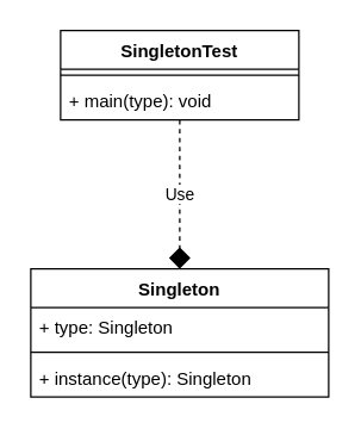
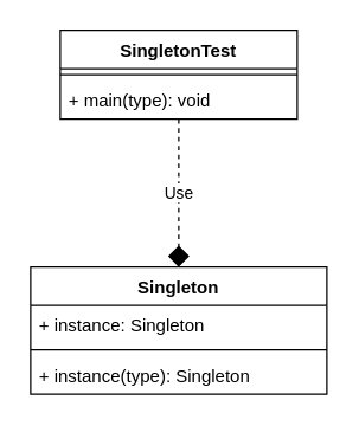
  <mxCell id="0" />
  <mxCell id="1" parent="0" />
  <mxCell id="2" value="Singleton" style="swimlane;fontStyle=1;align=center;verticalAlign=top;childLayout=stackLayout;horizontal=1;startSize=26;horizontalStack=0;resizeParent=1;resizeParentMax=0;resizeLast=0;collapsible=1;marginBottom=0;" vertex="1" parent="1"><mxGeometry x="20" y="180" width="200" height="86" as="geometry" /></mxCell>
- <mxCell id="3" value="+ type: Singleton" style="text;strokeColor=none;fillColor=none;align=left;verticalAlign=top;spacingLeft=4;spacingRight=4;overflow=hidden;rotatable=0;points=[[0,0.5],[1,0.5]];portConstraint=eastwest;" vertex="1" parent="2"><mxGeometry y="26" width="200" height="26" as="geometry" /></mxCell>
+ <mxCell id="3" value="+ instance: Singleton" style="text;strokeColor=none;fillColor=none;align=left;verticalAlign=top;spacingLeft=4;spacingRight=4;overflow=hidden;rotatable=0;points=[[0,0.5],[1,0.5]];portConstraint=eastwest;" vertex="1" parent="2"><mxGeometry y="26" width="200" height="26" as="geometry" /></mxCell>
  <mxCell id="4" value="" style="line;strokeWidth=1;fillColor=none;align=left;verticalAlign=middle;spacingTop=-1;spacingLeft=3;spacingRight=3;rotatable=0;labelPosition=right;points=[];portConstraint=eastwest;" vertex="1" parent="2"><mxGeometry y="52" width="200" height="8" as="geometry" /></mxCell>
  <mxCell id="5" value="+ instance(type): Singleton" style="text;strokeColor=none;fillColor=none;align=left;verticalAlign=top;spacingLeft=4;spacingRight=4;overflow=hidden;rotatable=0;points=[[0,0.5],[1,0.5]];portConstraint=eastwest;" vertex="1" parent="2"><mxGeometry y="60" width="200" height="26" as="geometry" /></mxCell>
  <mxCell id="6" value="SingletonTest" style="swimlane;fontStyle=1;align=center;verticalAlign=top;childLayout=stackLayout;horizontal=1;startSize=26;horizontalStack=0;resizeParent=1;resizeParentMax=0;resizeLast=0;collapsible=1;marginBottom=0;" vertex="1" parent="1"><mxGeometry x="40" y="20" width="160" height="60" as="geometry" /></mxCell>
  <mxCell id="7" value="" style="line;strokeWidth=1;fillColor=none;align=left;verticalAlign=middle;spacingTop=-1;spacingLeft=3;spacingRight=3;rotatable=0;labelPosition=right;points=[];portConstraint=eastwest;" vertex="1" parent="6"><mxGeometry y="26" width="160" height="8" as="geometry" /></mxCell>
  <mxCell id="8" value="+ main(type): void" style="text;strokeColor=none;fillColor=none;align=left;verticalAlign=top;spacingLeft=4;spacingRight=4;overflow=hidden;rotatable=0;points=[[0,0.5],[1,0.5]];portConstraint=eastwest;" vertex="1" parent="6"><mxGeometry y="34" width="160" height="26" as="geometry" /></mxCell>
  <mxCell id="9" value="Use" style="endArrow=diamond;endSize=12;dashed=1;html=1;exitX=0.5;exitY=1;exitDx=0;exitDy=0;exitPerimeter=0;entryX=0.5;entryY=0;entryDx=0;entryDy=0;" edge="1" parent="1" source="8" target="2"><mxGeometry width="160" relative="1" as="geometry"><mxPoint x="20" y="290" as="sourcePoint" /><mxPoint x="180" y="290" as="targetPoint" /></mxGeometry></mxCell>
